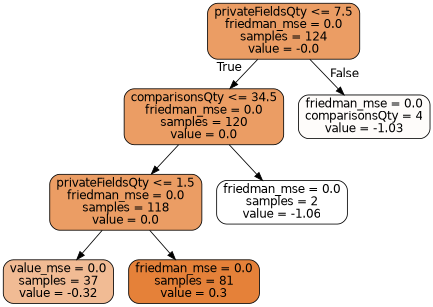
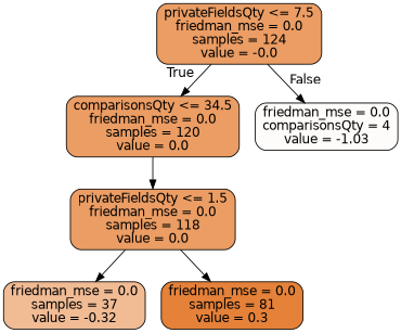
  digraph {
    node [color=black fillcolor="#eb9d64" fontname=helvetica shape=box style="filled, rounded"]
    edge [fontname=helvetica]
    n1 [label="privateFieldsQty <= 7.5\nfriedman_mse = 0.0\nsamples = 124\nvalue = -0.0"]
    n2 [label="comparisonsQty <= 34.5\nfriedman_mse = 0.0\nsamples = 120\nvalue = 0.0"]
    n3 [fillcolor="#fefcfa" label="friedman_mse = 0.0\ncomparisonsQty = 4\nvalue = -1.03"]
    n4 [label="privateFieldsQty <= 1.5\nfriedman_mse = 0.0\nsamples = 118\nvalue = 0.0"]
-   n5 [fillcolor="#ffffff" label="friedman_mse = 0.0\nsamples = 2\nvalue = -1.06"]
-   n6 [fillcolor="#f1bb94" label="value_mse = 0.0\nsamples = 37\nvalue = -0.32"]
+   n6 [fillcolor="#f1bb94" label="friedman_mse = 0.0\nsamples = 37\nvalue = -0.32"]
    n7 [fillcolor="#e58139" label="friedman_mse = 0.0\nsamples = 81\nvalue = 0.3"]
    n1 -> n2 [headlabel=True labelangle=45 labeldistance=2.5]
    n1 -> n3 [headlabel=False labelangle=-45 labeldistance=2.5]
    n2 -> n4
-   n2 -> n5
    n4 -> n6
    n4 -> n7
  }
